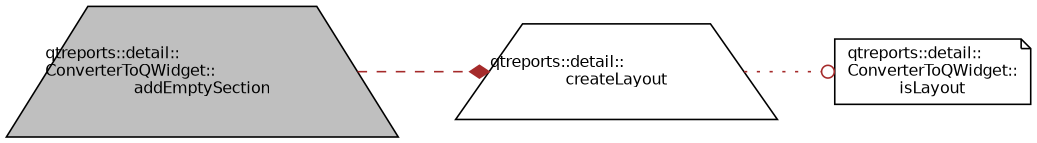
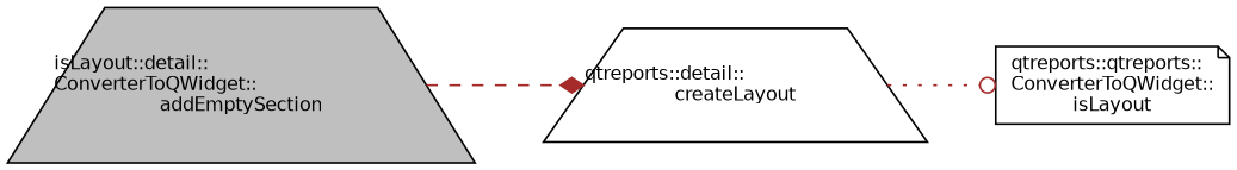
  digraph {
    rankdir=LR
    node [color=black fontname=Helvetica fontsize=10 shape=trapezium]
    edge [color=brown fontname=Helvetica fontsize=10 labelfontname=Helvetica labelfontsize=10]
-   n1 [fillcolor=grey75 fontcolor=black height=0.2 label="qtreports::detail::\lConverterToQWidget::\laddEmptySection" style=filled width=0.4]
+   n1 [fillcolor=grey75 fontcolor=black height=0.2 label="isLayout::detail::\lConverterToQWidget::\laddEmptySection" style=filled width=0.4]
    n2 [height=0.2 label="qtreports::detail::\lcreateLayout" width=0.4]
-   n3 [height=0.2 label="qtreports::detail::\lConverterToQWidget::\lisLayout" shape=note width=0.4]
+   n3 [height=0.2 label="qtreports::qtreports::\lConverterToQWidget::\lisLayout" shape=note width=0.4]
    n1 -> n2 [arrowhead=diamond style=dashed]
    n2 -> n3 [arrowhead=odot style=dotted]
  }
